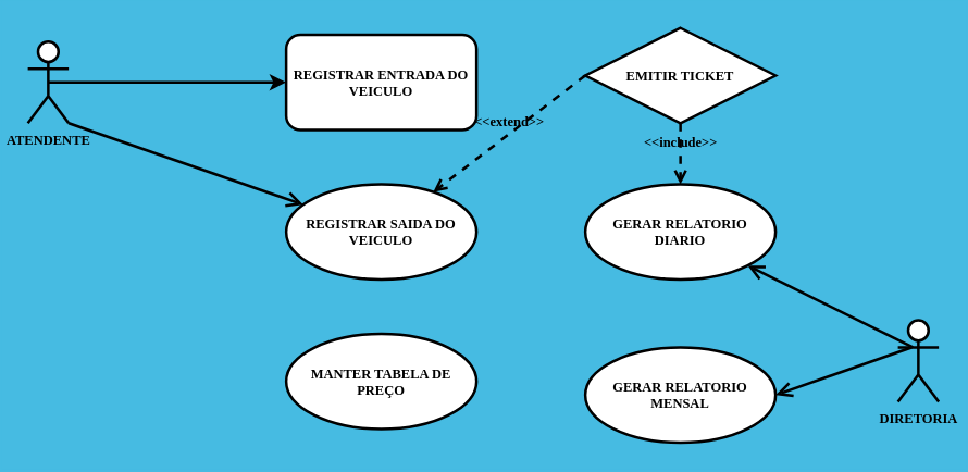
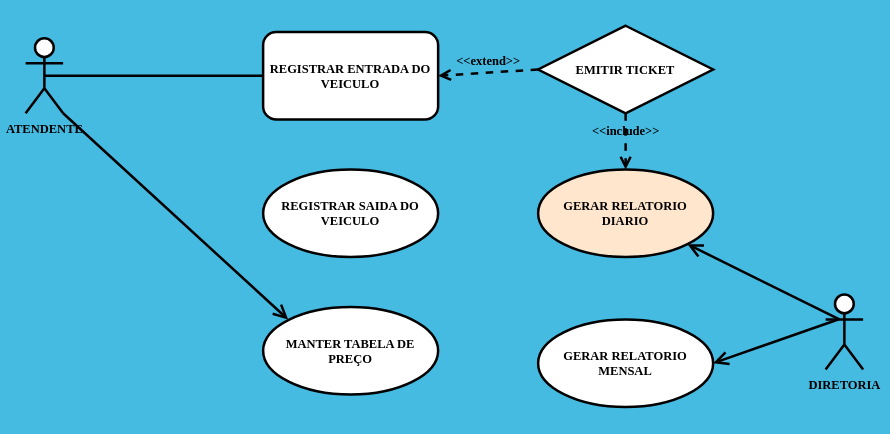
  <mxCell id="0" />
  <mxCell id="1" parent="0" />
  <mxCell id="2" value="REGISTRAR ENTRADA DO VEICULO" style="whiteSpace=wrap;html=1;strokeWidth=2;fontStyle=1;fontSize=10;fontFamily=Georgia;rounded=1;" vertex="1" parent="1"><mxGeometry x="210" y="25" width="140" height="70" as="geometry" /></mxCell>
  <mxCell id="3" value="EMITIR TICKET" style="rhombus;whiteSpace=wrap;html=1;strokeWidth=2;fontStyle=1;fontSize=10;fontFamily=Georgia;" vertex="1" parent="1"><mxGeometry x="430" y="20" width="140" height="70" as="geometry" /></mxCell>
  <mxCell id="4" value="MANTER TABELA DE PREÇO" style="ellipse;whiteSpace=wrap;html=1;strokeWidth=2;fontStyle=1;fontSize=10;fontFamily=Georgia;" vertex="1" parent="1"><mxGeometry x="210" y="245" width="140" height="70" as="geometry" /></mxCell>
  <mxCell id="5" value="REGISTRAR SAIDA DO VEICULO" style="ellipse;whiteSpace=wrap;html=1;strokeWidth=2;fontStyle=1;fontSize=10;fontFamily=Georgia;" vertex="1" parent="1"><mxGeometry x="210" y="135" width="140" height="70" as="geometry" /></mxCell>
- <mxCell id="6" style="edgeStyle=orthogonalEdgeStyle;rounded=0;orthogonalLoop=1;jettySize=auto;html=1;entryX=0;entryY=0.5;entryDx=0;entryDy=0;exitX=0.5;exitY=0.5;exitDx=0;exitDy=0;exitPerimeter=0;strokeWidth=2;fontStyle=1;fontSize=10;fontFamily=Georgia;" edge="1" parent="1" source="7" target="2"><mxGeometry relative="1" as="geometry" /></mxCell>
+ <mxCell id="6" style="edgeStyle=orthogonalEdgeStyle;rounded=0;orthogonalLoop=1;jettySize=auto;html=1;entryX=0;entryY=0.5;entryDx=0;entryDy=0;exitX=0.5;exitY=0.5;exitDx=0;exitDy=0;exitPerimeter=0;strokeWidth=2;fontStyle=1;fontSize=10;fontFamily=Georgia;endArrow=none;" edge="1" parent="1" source="7" target="2"><mxGeometry relative="1" as="geometry" /></mxCell>
  <mxCell id="7" value="ATENDENTE" style="shape=umlActor;verticalLabelPosition=bottom;verticalAlign=top;html=1;strokeWidth=2;fontStyle=1;fontSize=10;fontFamily=Georgia;" vertex="1" parent="1"><mxGeometry x="20" y="30" width="30" height="60" as="geometry" /></mxCell>
  <mxCell id="8" value="DIRETORIA&lt;br style=&quot;font-size: 10px;&quot;&gt;" style="shape=umlActor;verticalLabelPosition=bottom;verticalAlign=top;html=1;strokeWidth=2;fontStyle=1;fontSize=10;fontFamily=Georgia;" vertex="1" parent="1"><mxGeometry x="660" y="235" width="30" height="60" as="geometry" /></mxCell>
- <mxCell id="9" value="GERAR RELATORIO DIARIO" style="ellipse;whiteSpace=wrap;html=1;strokeWidth=2;fontStyle=1;fontSize=10;fontFamily=Georgia;" vertex="1" parent="1"><mxGeometry x="430" y="135" width="140" height="70" as="geometry" /></mxCell>
+ <mxCell id="9" value="GERAR RELATORIO DIARIO" style="ellipse;whiteSpace=wrap;html=1;strokeWidth=2;fontStyle=1;fontSize=10;fontFamily=Georgia;fillColor=#ffe6cc;" vertex="1" parent="1"><mxGeometry x="430" y="135" width="140" height="70" as="geometry" /></mxCell>
  <mxCell id="10" value="GERAR RELATORIO MENSAL" style="ellipse;whiteSpace=wrap;html=1;strokeWidth=2;fontStyle=1;fontSize=10;fontFamily=Georgia;" vertex="1" parent="1"><mxGeometry x="430" y="255" width="140" height="70" as="geometry" /></mxCell>
- <mxCell id="11" value="" style="endArrow=open;startArrow=none;endFill=0;startFill=0;endSize=8;html=1;verticalAlign=bottom;labelBackgroundColor=none;strokeWidth=2;rounded=0;exitX=1;exitY=1;exitDx=0;exitDy=0;exitPerimeter=0;fontStyle=1;fontSize=10;fontFamily=Georgia;" edge="1" parent="1" source="7" target="5"><mxGeometry width="160" relative="1" as="geometry"><mxPoint x="60" y="110.407" as="sourcePoint" /><mxPoint x="224" y="255" as="targetPoint" /></mxGeometry></mxCell>
- <mxCell id="12" value="&amp;lt;&amp;lt;extend&amp;gt;&amp;gt;" style="html=1;verticalAlign=bottom;labelBackgroundColor=none;endArrow=open;endFill=0;dashed=1;rounded=0;exitX=0;exitY=0.5;exitDx=0;exitDy=0;strokeWidth=2;fontStyle=1;fontSize=10;fontFamily=Georgia;" edge="1" parent="1" source="3" target="5"><mxGeometry width="160" relative="1" as="geometry"><mxPoint x="380" y="85" as="sourcePoint" /><mxPoint x="360" y="60" as="targetPoint" /></mxGeometry></mxCell>
+ <mxCell id="11" value="" style="endArrow=open;startArrow=none;endFill=0;startFill=0;endSize=8;html=1;verticalAlign=bottom;labelBackgroundColor=none;strokeWidth=2;rounded=0;entryX=0.143;entryY=0.143;entryDx=0;entryDy=0;entryPerimeter=0;exitX=1;exitY=1;exitDx=0;exitDy=0;exitPerimeter=0;fontStyle=1;fontSize=10;fontFamily=Georgia;" edge="1" parent="1" source="7" target="4"><mxGeometry width="160" relative="1" as="geometry"><mxPoint x="60" y="110.407" as="sourcePoint" /><mxPoint x="224" y="255" as="targetPoint" /></mxGeometry></mxCell>
+ <mxCell id="12" value="&amp;lt;&amp;lt;extend&amp;gt;&amp;gt;" style="html=1;verticalAlign=bottom;labelBackgroundColor=none;endArrow=open;endFill=0;dashed=1;rounded=0;exitX=0;exitY=0.5;exitDx=0;exitDy=0;entryX=1;entryY=0.5;entryDx=0;entryDy=0;strokeWidth=2;fontStyle=1;fontSize=10;fontFamily=Georgia;" edge="1" parent="1" source="3" target="2"><mxGeometry width="160" relative="1" as="geometry"><mxPoint x="380" y="85" as="sourcePoint" /><mxPoint x="360" y="60" as="targetPoint" /></mxGeometry></mxCell>
  <mxCell id="13" value="&amp;lt;&amp;lt;include&amp;gt;&amp;gt;" style="html=1;verticalAlign=bottom;labelBackgroundColor=none;endArrow=open;endFill=0;dashed=1;rounded=0;entryX=0.5;entryY=0;entryDx=0;entryDy=0;exitX=0.5;exitY=1;exitDx=0;exitDy=0;strokeWidth=2;fontStyle=1;fontSize=10;fontFamily=Georgia;" edge="1" parent="1" source="3" target="9"><mxGeometry width="160" relative="1" as="geometry"><mxPoint x="310" y="195" as="sourcePoint" /><mxPoint x="470" y="195" as="targetPoint" /><Array as="points"><mxPoint x="500" y="115" /></Array></mxGeometry></mxCell>
  <mxCell id="14" value="" style="endArrow=open;startArrow=none;endFill=0;startFill=0;endSize=8;html=1;verticalAlign=bottom;labelBackgroundColor=none;strokeWidth=2;rounded=0;entryX=1;entryY=1;entryDx=0;entryDy=0;exitX=0.367;exitY=0.333;exitDx=0;exitDy=0;exitPerimeter=0;fontStyle=1;fontSize=10;fontFamily=Georgia;" edge="1" parent="1" source="8" target="9"><mxGeometry width="160" relative="1" as="geometry"><mxPoint x="570" y="170" as="sourcePoint" /><mxPoint x="730" y="170" as="targetPoint" /></mxGeometry></mxCell>
  <mxCell id="15" value="" style="endArrow=open;startArrow=none;endFill=0;startFill=0;endSize=8;html=1;verticalAlign=bottom;labelBackgroundColor=none;strokeWidth=2;rounded=0;entryX=1;entryY=0.5;entryDx=0;entryDy=0;fontStyle=1;fontSize=10;fontFamily=Georgia;" edge="1" parent="1" target="10"><mxGeometry width="160" relative="1" as="geometry"><mxPoint x="670" y="255" as="sourcePoint" /><mxPoint x="600" y="255" as="targetPoint" /></mxGeometry></mxCell>
